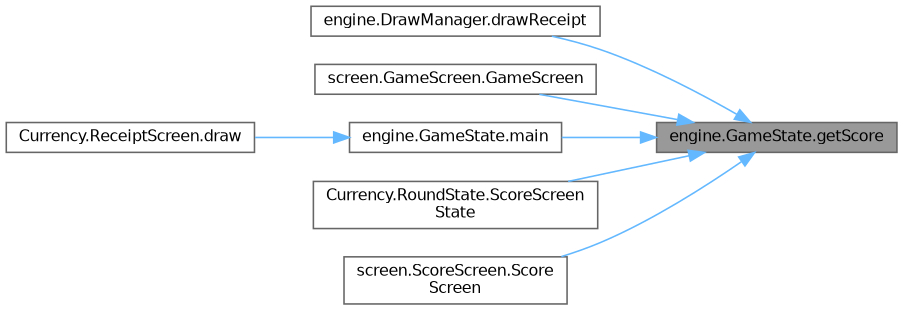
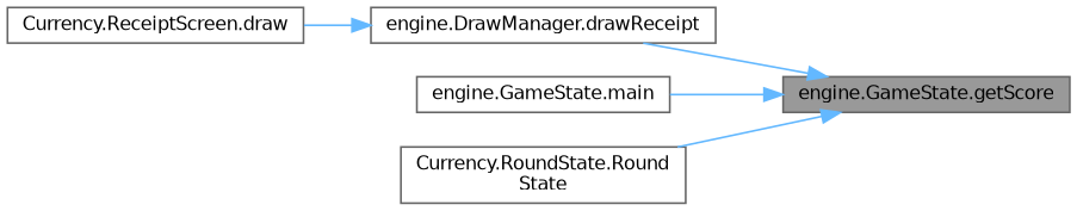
  digraph {
    rankdir=RL
    node [color=grey40 fillcolor=white fontname=Helvetica fontsize=10 shape=box style=filled]
    edge [color=steelblue1 dir=back fontname=Helvetica fontsize=10 labelfontname=Helvetica labelfontsize=10 style=solid]
    n1 [color=gray40 fillcolor=grey60 fontcolor=black height=0.2 label="engine.GameState.getScore" width=0.4]
    n2 [height=0.2 label="engine.DrawManager.drawReceipt" width=0.4]
-   n3 [height=0.2 label="screen.GameScreen.GameScreen" width=0.4]
    n4 [height=0.2 label="engine.GameState.main" width=0.4]
-   n5 [height=0.2 label="Currency.RoundState.ScoreScreen\lState" width=0.4]
-   n6 [height=0.2 label="screen.ScoreScreen.Score\lScreen" width=0.4]
+   n5 [height=0.2 label="Currency.RoundState.Round\lState" width=0.4]
    n7 [height=0.2 label="Currency.ReceiptScreen.draw" width=0.4]
    n1 -> n2
-   n1 -> n3
    n1 -> n4
    n1 -> n5
-   n1 -> n6
-   n4 -> n7
+   n2 -> n7
  }
